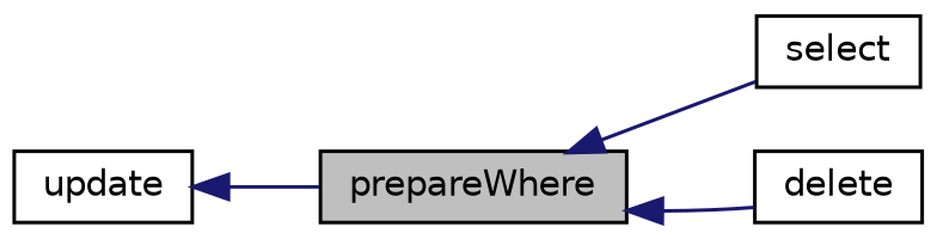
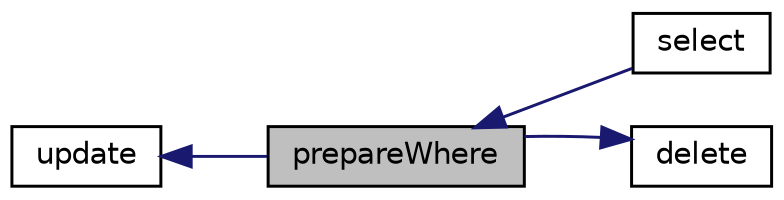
  digraph {
    rankdir=LR
    node [color=black fillcolor=white fontname=Helvetica fontsize=10 shape=record style=filled]
    edge [color=midnightblue dir=back fontname=Helvetica fontsize=10 labelfontname=Helvetica labelfontsize=10 style=solid]
    n1 [fillcolor=grey75 fontcolor=black height=0.2 label=prepareWhere width=0.4]
    n2 [height=0.2 label=select width=0.4]
    n3 [height=0.2 label=delete width=0.4]
    n4 [height=0.2 label=update width=0.4]
    n1 -> n2
-   n1 -> n3
+   n3 -> n1
    n4 -> n1
  }
